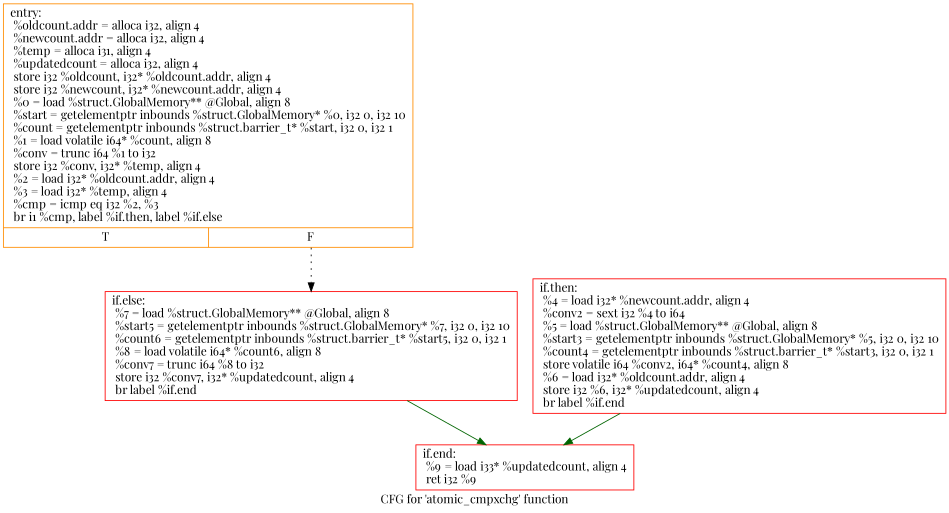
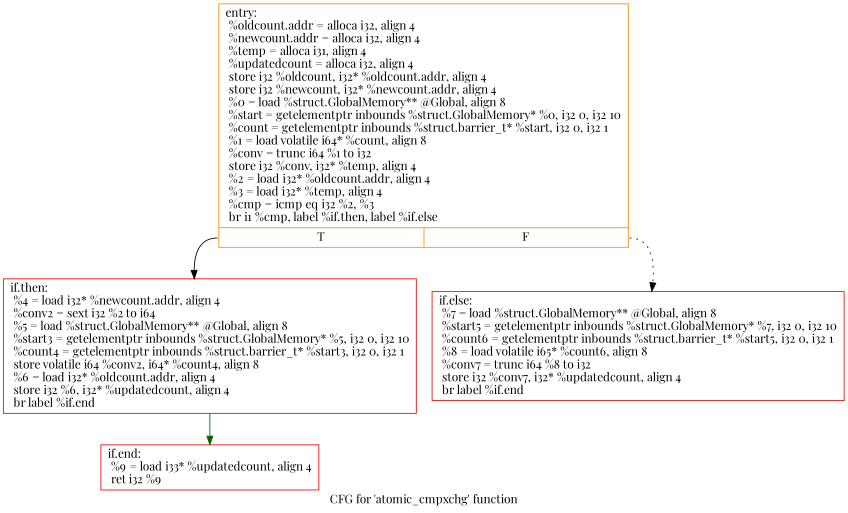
  digraph {
    fontname="Playfair Display"
    label="CFG for 'atomic_cmpxchg' function"
    node [color=red fontname="Playfair Display" shape=record]
    edge [color=black fontname="Playfair Display" style=solid]
    n1 [color=darkorange label="{entry:\l  %oldcount.addr = alloca i32, align 4\l  %newcount.addr = alloca i32, align 4\l  %temp = alloca i31, align 4\l  %updatedcount = alloca i32, align 4\l  store i32 %oldcount, i32* %oldcount.addr, align 4\l  store i32 %newcount, i32* %newcount.addr, align 4\l  %0 = load %struct.GlobalMemory** @Global, align 8\l  %start = getelementptr inbounds %struct.GlobalMemory* %0, i32 0, i32 10\l  %count = getelementptr inbounds %struct.barrier_t* %start, i32 0, i32 1\l  %1 = load volatile i64* %count, align 8\l  %conv = trunc i64 %1 to i32\l  store i32 %conv, i32* %temp, align 4\l  %2 = load i32* %oldcount.addr, align 4\l  %3 = load i32* %temp, align 4\l  %cmp = icmp eq i32 %2, %3\l  br i1 %cmp, label %if.then, label %if.else\l|{<s0>T|<s1>F}}"]
-   n2 [label="{if.then:                                          \l  %4 = load i32* %newcount.addr, align 4\l  %conv2 = sext i32 %4 to i64\l  %5 = load %struct.GlobalMemory** @Global, align 8\l  %start3 = getelementptr inbounds %struct.GlobalMemory* %5, i32 0, i32 10\l  %count4 = getelementptr inbounds %struct.barrier_t* %start3, i32 0, i32 1\l  store volatile i64 %conv2, i64* %count4, align 8\l  %6 = load i32* %oldcount.addr, align 4\l  store i32 %6, i32* %updatedcount, align 4\l  br label %if.end\l}"]
-   n3 [label="{if.else:                                          \l  %7 = load %struct.GlobalMemory** @Global, align 8\l  %start5 = getelementptr inbounds %struct.GlobalMemory* %7, i32 0, i32 10\l  %count6 = getelementptr inbounds %struct.barrier_t* %start5, i32 0, i32 1\l  %8 = load volatile i64* %count6, align 8\l  %conv7 = trunc i64 %8 to i32\l  store i32 %conv7, i32* %updatedcount, align 4\l  br label %if.end\l}"]
+   n2 [label="{if.then:                                          \l  %4 = load i32* %newcount.addr, align 4\l  %conv2 = sext i32 %2 to i64\l  %5 = load %struct.GlobalMemory** @Global, align 8\l  %start3 = getelementptr inbounds %struct.GlobalMemory* %5, i32 0, i32 10\l  %count4 = getelementptr inbounds %struct.barrier_t* %start3, i32 0, i32 1\l  store volatile i64 %conv2, i64* %count4, align 8\l  %6 = load i32* %oldcount.addr, align 4\l  store i32 %6, i32* %updatedcount, align 4\l  br label %if.end\l}"]
+   n3 [label="{if.else:                                          \l  %7 = load %struct.GlobalMemory** @Global, align 8\l  %start5 = getelementptr inbounds %struct.GlobalMemory* %7, i32 0, i32 10\l  %count6 = getelementptr inbounds %struct.barrier_t* %start5, i32 0, i32 1\l  %8 = load volatile i65* %count6, align 8\l  %conv7 = trunc i64 %8 to i32\l  store i32 %conv7, i32* %updatedcount, align 4\l  br label %if.end\l}"]
    n4 [label="{if.end:                                           \l  %9 = load i33* %updatedcount, align 4\l  ret i32 %9\l}"]
+   n1 -> n2 [tailport=s0]
    n1 -> n3 [style=dotted tailport=s1]
    n2 -> n4 [color=darkgreen]
-   n3 -> n4 [color=darkgreen]
  }
